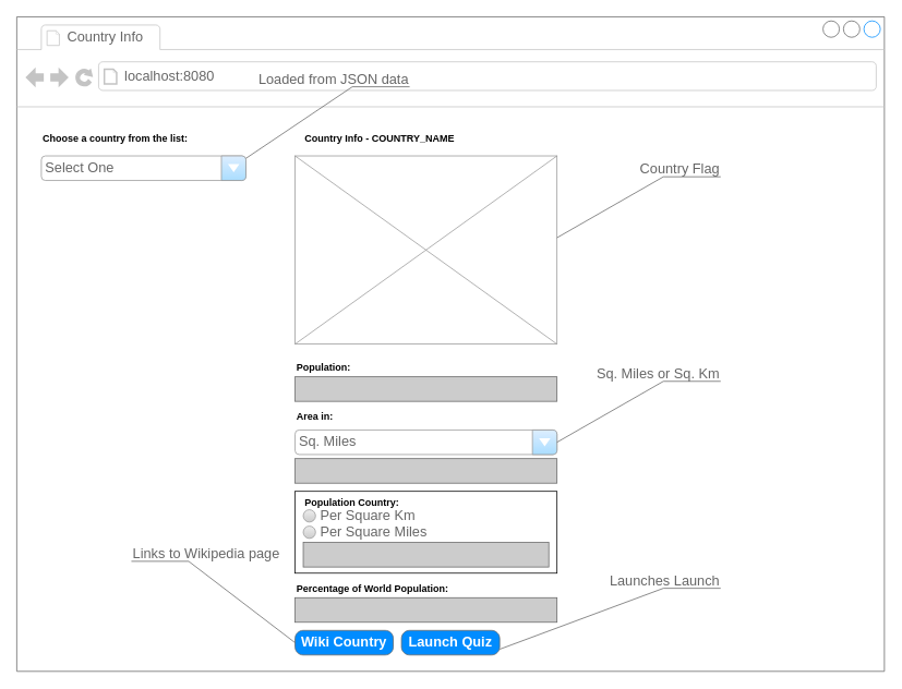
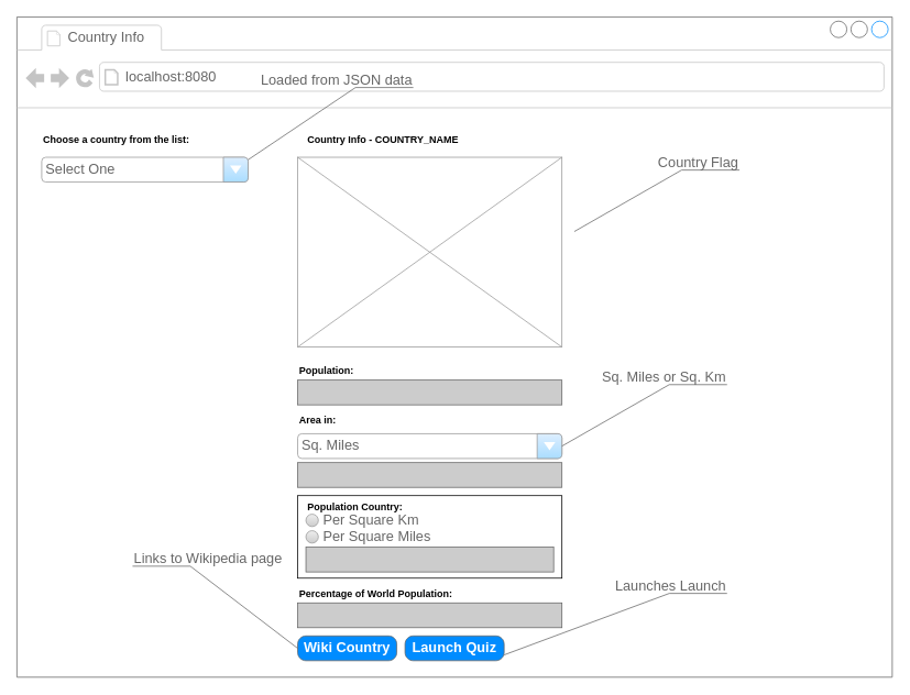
  <mxCell id="0" />
  <mxCell id="1" parent="0" />
  <mxCell id="2" value="" style="strokeWidth=1;shadow=0;dashed=0;align=center;html=1;shape=mxgraph.mockup.containers.browserWindow;rSize=0;strokeColor=#666666;strokeColor2=#008cff;strokeColor3=#c4c4c4;mainText=,;recursiveResize=0;" parent="1" vertex="1"><mxGeometry x="20" y="20" width="1060" height="800" as="geometry" /></mxCell>
  <mxCell id="3" value="Country Info" style="strokeWidth=1;shadow=0;dashed=0;align=center;html=1;shape=mxgraph.mockup.containers.anchor;fontSize=17;fontColor=#666666;align=left;" parent="2" vertex="1"><mxGeometry x="60" y="12" width="110" height="26" as="geometry" /></mxCell>
  <mxCell id="4" value="localhost:8080" style="strokeWidth=1;shadow=0;dashed=0;align=center;html=1;shape=mxgraph.mockup.containers.anchor;rSize=0;fontSize=17;fontColor=#666666;align=left;" parent="2" vertex="1"><mxGeometry x="130" y="60" width="250" height="26" as="geometry" /></mxCell>
  <mxCell id="5" value="Select One" style="strokeWidth=1;shadow=0;dashed=0;align=center;html=1;shape=mxgraph.mockup.forms.comboBox;strokeColor=#999999;fillColor=#ddeeff;align=left;fillColor2=#aaddff;mainText=;fontColor=#666666;fontSize=17;spacingLeft=3;" parent="2" vertex="1"><mxGeometry x="30" y="170" width="250" height="30" as="geometry" /></mxCell>
  <mxCell id="6" value="&lt;b&gt;Choose a country from the list:&lt;/b&gt;" style="text;spacingTop=-5;whiteSpace=wrap;html=1;align=left;fontSize=12;fontFamily=Helvetica;fillColor=none;strokeColor=none;" parent="2" vertex="1"><mxGeometry x="30" y="140" width="250" height="25" as="geometry" /></mxCell>
  <mxCell id="7" value="&lt;b&gt;Country Info - COUNTRY_NAME&lt;/b&gt;" style="text;spacingTop=-5;whiteSpace=wrap;html=1;align=left;fontSize=12;fontFamily=Helvetica;fillColor=none;strokeColor=none;" parent="2" vertex="1"><mxGeometry x="350" y="140" width="250" height="25" as="geometry" /></mxCell>
  <mxCell id="8" value="" style="verticalLabelPosition=bottom;shadow=0;dashed=0;align=center;html=1;verticalAlign=top;strokeWidth=1;shape=mxgraph.mockup.graphics.simpleIcon;strokeColor=#999999;" parent="2" vertex="1"><mxGeometry x="340" y="170" width="320" height="230" as="geometry" /></mxCell>
- <mxCell id="9" value="Country Flag" style="strokeWidth=1;shadow=0;dashed=0;align=center;html=1;shape=mxgraph.mockup.text.callout;linkText=;textSize=17;textColor=#666666;callDir=NE;callStyle=line;fontSize=17;fontColor=#666666;align=right;verticalAlign=top;strokeColor=#666666;" parent="2" vertex="1"><mxGeometry x="660" y="170" width="200" height="100" as="geometry" /></mxCell>
+ <mxCell id="9" value="Country Flag" style="strokeWidth=1;shadow=0;dashed=0;align=center;html=1;shape=mxgraph.mockup.text.callout;linkText=;textSize=17;textColor=#666666;callDir=NE;callStyle=line;fontSize=17;fontColor=#666666;align=right;verticalAlign=top;strokeColor=#666666;" parent="2" vertex="1"><mxGeometry x="675" y="160" width="200" height="100" as="geometry" /></mxCell>
  <mxCell id="10" value="" style="strokeWidth=1;shadow=0;dashed=0;align=center;html=1;shape=mxgraph.mockup.text.textBox;fontColor=#666666;align=left;fontSize=17;spacingLeft=4;spacingTop=-3;strokeColor=#666666;mainText=;fillColor=#CCCCCC;" parent="2" vertex="1"><mxGeometry x="340" y="440" width="320" height="30" as="geometry" /></mxCell>
  <mxCell id="11" value="&lt;b&gt;Population:&lt;/b&gt;" style="text;spacingTop=-5;whiteSpace=wrap;html=1;align=left;fontSize=12;fontFamily=Helvetica;fillColor=none;strokeColor=none;" parent="2" vertex="1"><mxGeometry x="340" y="420" width="250" height="25" as="geometry" /></mxCell>
  <mxCell id="12" value="&lt;b&gt;Area in:&lt;/b&gt;" style="text;spacingTop=-5;whiteSpace=wrap;html=1;align=left;fontSize=12;fontFamily=Helvetica;fillColor=none;strokeColor=none;" parent="2" vertex="1"><mxGeometry x="340" y="480" width="250" height="25" as="geometry" /></mxCell>
  <mxCell id="13" value="Sq. Miles" style="strokeWidth=1;shadow=0;dashed=0;align=center;html=1;shape=mxgraph.mockup.forms.comboBox;strokeColor=#999999;fillColor=#ddeeff;align=left;fillColor2=#aaddff;mainText=;fontColor=#666666;fontSize=17;spacingLeft=3;" parent="2" vertex="1"><mxGeometry x="340" y="505" width="320" height="30" as="geometry" /></mxCell>
  <mxCell id="14" value="Sq. Miles or Sq. Km" style="strokeWidth=1;shadow=0;dashed=0;align=center;html=1;shape=mxgraph.mockup.text.callout;linkText=;textSize=17;textColor=#666666;callDir=NE;callStyle=line;fontSize=17;fontColor=#666666;align=right;verticalAlign=top;strokeColor=#666666;fillColor=#CCCCCC;" parent="2" vertex="1"><mxGeometry x="660" y="420" width="200" height="100" as="geometry" /></mxCell>
  <mxCell id="15" value="" style="strokeWidth=1;shadow=0;dashed=0;align=center;html=1;shape=mxgraph.mockup.text.textBox;fontColor=#666666;align=left;fontSize=17;spacingLeft=4;spacingTop=-3;strokeColor=#666666;mainText=;fillColor=#CCCCCC;" parent="2" vertex="1"><mxGeometry x="340" y="540" width="320" height="30" as="geometry" /></mxCell>
  <mxCell id="16" value="" style="rounded=0;whiteSpace=wrap;html=1;fillColor=#FFFFFF;" parent="2" vertex="1"><mxGeometry x="340" y="580" width="320" height="100" as="geometry" /></mxCell>
  <mxCell id="17" value="&lt;b&gt;Population Country:&lt;/b&gt;" style="text;spacingTop=-5;whiteSpace=wrap;html=1;align=left;fontSize=12;fontFamily=Helvetica;fillColor=none;strokeColor=none;" parent="2" vertex="1"><mxGeometry x="350" y="585" width="250" height="25" as="geometry" /></mxCell>
  <mxCell id="18" value="Per Square Km" style="shape=ellipse;rSize=0;fillColor=#eeeeee;strokeColor=#999999;gradientColor=#cccccc;html=1;align=left;spacingLeft=4;fontSize=17;fontColor=#666666;labelPosition=right;" parent="2" vertex="1"><mxGeometry x="350" y="602.5" width="15" height="15" as="geometry" /></mxCell>
  <mxCell id="19" value="Per Square Miles" style="shape=ellipse;rSize=0;fillColor=#eeeeee;strokeColor=#999999;gradientColor=#cccccc;html=1;align=left;spacingLeft=4;fontSize=17;fontColor=#666666;labelPosition=right;" parent="2" vertex="1"><mxGeometry x="350" y="622.5" width="15" height="15" as="geometry" /></mxCell>
  <mxCell id="20" value="" style="strokeWidth=1;shadow=0;dashed=0;align=center;html=1;shape=mxgraph.mockup.text.textBox;fontColor=#666666;align=left;fontSize=17;spacingLeft=4;spacingTop=-3;strokeColor=#666666;mainText=;fillColor=#CCCCCC;" parent="2" vertex="1"><mxGeometry x="350" y="642.5" width="300" height="30" as="geometry" /></mxCell>
  <mxCell id="21" value="Loaded from JSON data" style="strokeWidth=1;shadow=0;dashed=0;align=center;html=1;shape=mxgraph.mockup.text.callout;linkText=;textSize=17;textColor=#666666;callDir=NE;callStyle=line;fontSize=17;fontColor=#666666;align=right;verticalAlign=top;strokeColor=#666666;" parent="2" vertex="1"><mxGeometry x="280" y="60" width="200" height="113" as="geometry" /></mxCell>
  <mxCell id="22" value="&lt;b&gt;Percentage of World Population:&lt;/b&gt;" style="text;spacingTop=-5;whiteSpace=wrap;html=1;align=left;fontSize=12;fontFamily=Helvetica;fillColor=none;strokeColor=none;" parent="2" vertex="1"><mxGeometry x="340" y="690" width="250" height="25" as="geometry" /></mxCell>
  <mxCell id="23" value="" style="strokeWidth=1;shadow=0;dashed=0;align=center;html=1;shape=mxgraph.mockup.text.textBox;fontColor=#666666;align=left;fontSize=17;spacingLeft=4;spacingTop=-3;strokeColor=#666666;mainText=;fillColor=#CCCCCC;" parent="2" vertex="1"><mxGeometry x="340" y="710" width="320" height="30" as="geometry" /></mxCell>
  <mxCell id="24" value="Wiki Country" style="strokeWidth=1;shadow=0;dashed=0;align=center;html=1;shape=mxgraph.mockup.buttons.button;strokeColor=#666666;fontColor=#ffffff;mainText=;buttonStyle=round;fontSize=17;fontStyle=1;fillColor=#008cff;whiteSpace=wrap;" parent="2" vertex="1"><mxGeometry x="340" y="750" width="120" height="30" as="geometry" /></mxCell>
  <mxCell id="25" value="Launch Quiz" style="strokeWidth=1;shadow=0;dashed=0;align=center;html=1;shape=mxgraph.mockup.buttons.button;strokeColor=#666666;fontColor=#ffffff;mainText=;buttonStyle=round;fontSize=17;fontStyle=1;fillColor=#008cff;whiteSpace=wrap;" parent="2" vertex="1"><mxGeometry x="470" y="750" width="120" height="30" as="geometry" /></mxCell>
  <mxCell id="26" value="Links to Wikipedia page" style="strokeWidth=1;shadow=0;dashed=0;align=center;html=1;shape=mxgraph.mockup.text.callout;linkText=;textSize=17;textColor=#666666;callDir=NW;callStyle=line;fontSize=17;fontColor=#666666;align=left;verticalAlign=top;strokeColor=#666666;fillColor=#FFFFFF;" parent="2" vertex="1"><mxGeometry x="140" y="640" width="200" height="125" as="geometry" /></mxCell>
  <mxCell id="27" value="Launches Launch" style="strokeWidth=1;shadow=0;dashed=0;align=center;html=1;shape=mxgraph.mockup.text.callout;linkText=;textSize=17;textColor=#666666;callDir=NE;callStyle=line;fontSize=17;fontColor=#666666;align=right;verticalAlign=top;strokeColor=#666666;fillColor=#FFFFFF;" parent="2" vertex="1"><mxGeometry x="590" y="673" width="270" height="100" as="geometry" /></mxCell>
